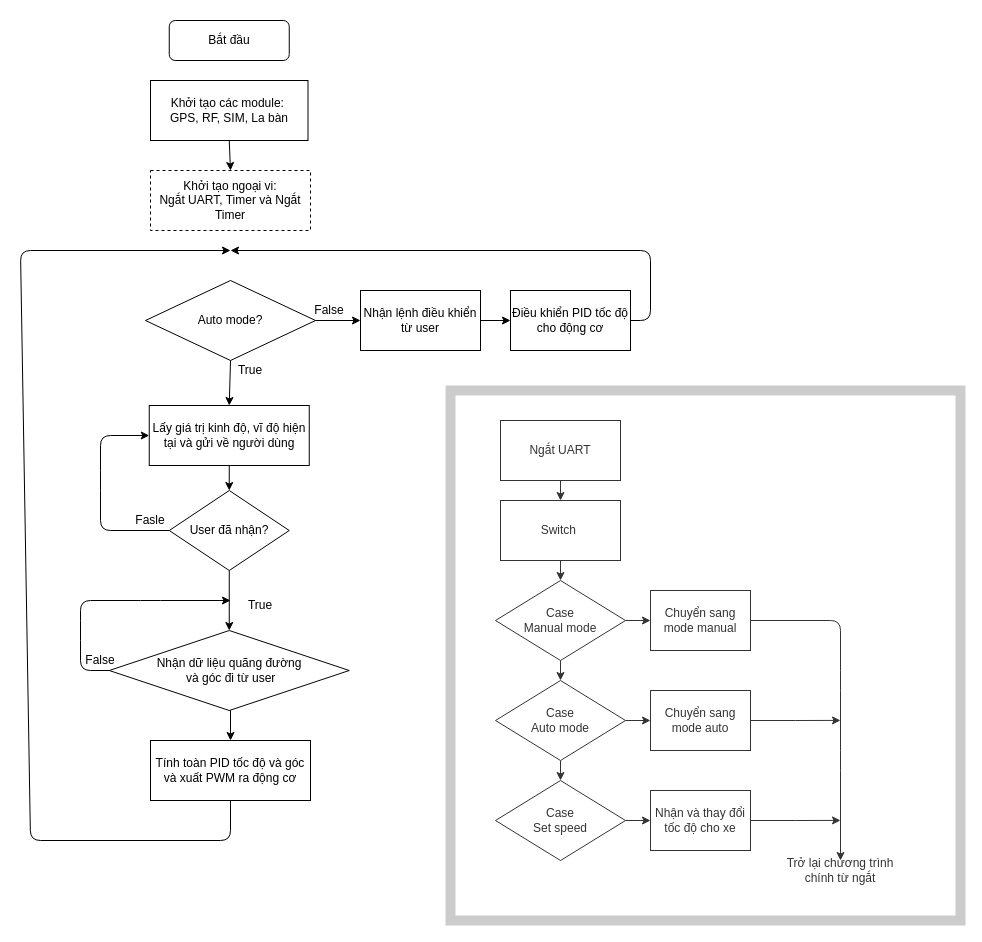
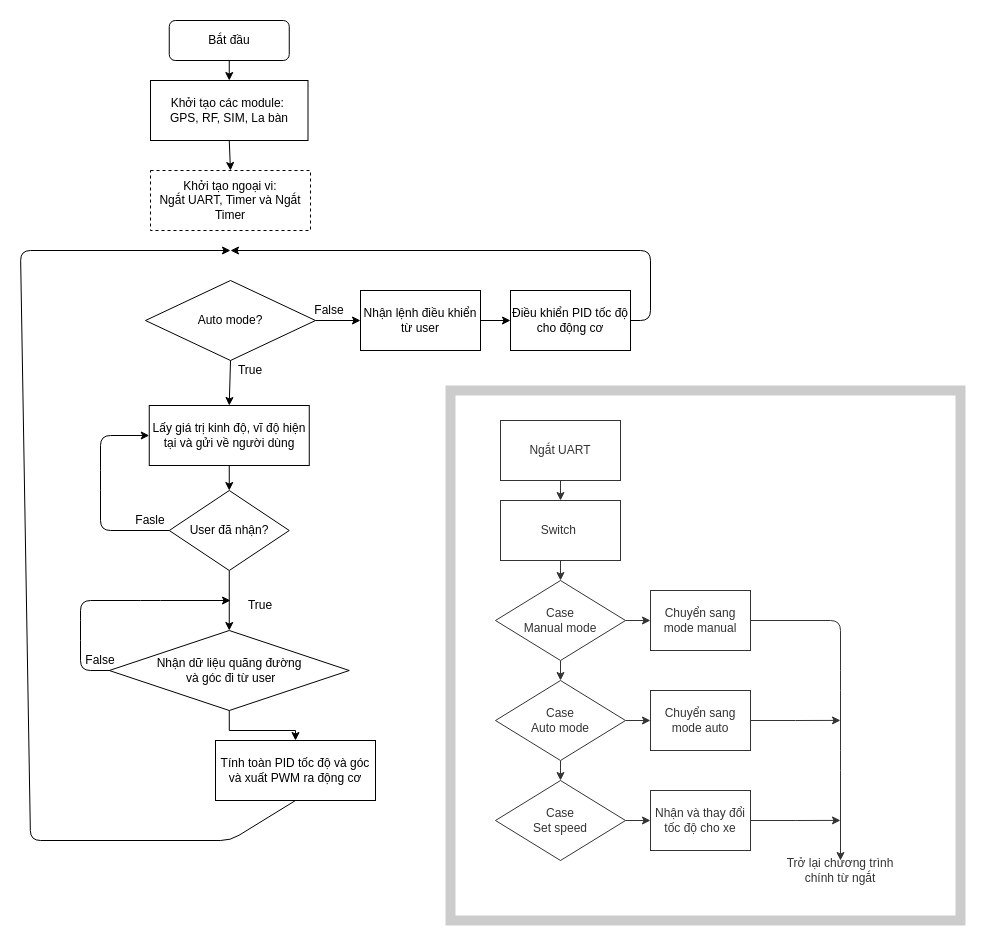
  <mxCell id="0" />
  <mxCell id="1" parent="0" />
  <mxCell id="2" value="Bắt đầu" style="rounded=1;whiteSpace=wrap;html=1;fontSize=12;glass=0;strokeWidth=1;shadow=0;" parent="1" vertex="1"><mxGeometry x="168.75" y="20" width="120" height="40" as="geometry" /></mxCell>
  <mxCell id="3" value="Khởi tạo các module:&amp;nbsp;&lt;br&gt;GPS, RF, SIM, La bàn" style="rounded=0;whiteSpace=wrap;html=1;" vertex="1" parent="1"><mxGeometry x="150" y="80" width="157.5" height="60" as="geometry" /></mxCell>
  <mxCell id="4" style="edgeStyle=orthogonalEdgeStyle;rounded=0;orthogonalLoop=1;jettySize=auto;html=1;exitX=0.5;exitY=1;exitDx=0;exitDy=0;entryX=0.5;entryY=0;entryDx=0;entryDy=0;" edge="1" parent="1" source="5" target="22"><mxGeometry relative="1" as="geometry" /></mxCell>
  <mxCell id="5" value="User đã nhận?" style="rhombus;whiteSpace=wrap;html=1;" vertex="1" parent="1"><mxGeometry x="168.75" y="490" width="120" height="80" as="geometry" /></mxCell>
  <mxCell id="6" value="Lấy giá trị kinh độ, vĩ độ hiện tại và gửi về người dùng" style="rounded=0;whiteSpace=wrap;html=1;" vertex="1" parent="1"><mxGeometry x="148.75" y="405" width="160" height="60" as="geometry" /></mxCell>
  <mxCell id="7" value="" style="endArrow=classic;html=1;exitX=0;exitY=0.5;exitDx=0;exitDy=0;entryX=0;entryY=0.5;entryDx=0;entryDy=0;" edge="1" parent="1" source="5" target="6"><mxGeometry width="50" height="50" relative="1" as="geometry"><mxPoint x="220" y="485" as="sourcePoint" /><mxPoint x="270" y="435" as="targetPoint" /><Array as="points"><mxPoint x="100" y="530" /><mxPoint x="100" y="480" /><mxPoint x="100" y="435" /></Array></mxGeometry></mxCell>
+ <mxCell id="8" value="" style="endArrow=classic;html=1;exitX=0.5;exitY=1;exitDx=0;exitDy=0;" edge="1" parent="1" source="2" target="3"><mxGeometry width="50" height="50" relative="1" as="geometry"><mxPoint x="220" y="240" as="sourcePoint" /><mxPoint x="270" y="190" as="targetPoint" /></mxGeometry></mxCell>
  <mxCell id="9" value="" style="endArrow=classic;html=1;exitX=0.5;exitY=1;exitDx=0;exitDy=0;entryX=0.5;entryY=0;entryDx=0;entryDy=0;" edge="1" parent="1" source="6" target="5"><mxGeometry width="50" height="50" relative="1" as="geometry"><mxPoint x="250" y="265" as="sourcePoint" /><mxPoint x="250" y="315" as="targetPoint" /></mxGeometry></mxCell>
  <mxCell id="10" style="edgeStyle=orthogonalEdgeStyle;rounded=0;orthogonalLoop=1;jettySize=auto;html=1;exitX=1;exitY=0.5;exitDx=0;exitDy=0;entryX=0;entryY=0.5;entryDx=0;entryDy=0;" edge="1" parent="1" source="11" target="15"><mxGeometry relative="1" as="geometry" /></mxCell>
  <mxCell id="11" value="Auto mode?" style="rhombus;whiteSpace=wrap;html=1;" vertex="1" parent="1"><mxGeometry x="145" y="280" width="170" height="80" as="geometry" /></mxCell>
  <mxCell id="12" value="" style="endArrow=classic;html=1;exitX=0.5;exitY=1;exitDx=0;exitDy=0;entryX=0.5;entryY=0;entryDx=0;entryDy=0;" edge="1" parent="1" source="11" target="6"><mxGeometry width="50" height="50" relative="1" as="geometry"><mxPoint x="220" y="350" as="sourcePoint" /><mxPoint x="270" y="300" as="targetPoint" /></mxGeometry></mxCell>
  <mxCell id="13" value="True" style="text;html=1;strokeColor=none;fillColor=none;align=center;verticalAlign=middle;whiteSpace=wrap;rounded=0;" vertex="1" parent="1"><mxGeometry x="230" y="360" width="40" height="20" as="geometry" /></mxCell>
  <mxCell id="14" style="edgeStyle=orthogonalEdgeStyle;rounded=0;orthogonalLoop=1;jettySize=auto;html=1;exitX=1;exitY=0.5;exitDx=0;exitDy=0;entryX=0;entryY=0.5;entryDx=0;entryDy=0;" edge="1" parent="1" source="15" target="18"><mxGeometry relative="1" as="geometry" /></mxCell>
  <mxCell id="15" value="Nhận lệnh điều khiển từ user" style="rounded=0;whiteSpace=wrap;html=1;" vertex="1" parent="1"><mxGeometry x="360" y="290" width="120" height="60" as="geometry" /></mxCell>
  <mxCell id="16" value="Khởi tạo ngoại vi:&lt;br&gt;Ngắt UART, Timer và Ngắt Timer" style="rounded=0;whiteSpace=wrap;html=1;dashed=1;" vertex="1" parent="1"><mxGeometry x="150" y="170" width="160" height="60" as="geometry" /></mxCell>
  <mxCell id="17" value="" style="endArrow=classic;html=1;exitX=0.5;exitY=1;exitDx=0;exitDy=0;entryX=0.5;entryY=0;entryDx=0;entryDy=0;" edge="1" parent="1" source="3" target="16"><mxGeometry width="50" height="50" relative="1" as="geometry"><mxPoint x="220" y="230" as="sourcePoint" /><mxPoint x="270" y="180" as="targetPoint" /></mxGeometry></mxCell>
  <mxCell id="18" value="Điều khiển PID tốc độ cho động cơ" style="rounded=0;whiteSpace=wrap;html=1;" vertex="1" parent="1"><mxGeometry x="510" y="290" width="120" height="60" as="geometry" /></mxCell>
  <mxCell id="19" value="" style="endArrow=classic;html=1;exitX=1;exitY=0.5;exitDx=0;exitDy=0;" edge="1" parent="1" source="18"><mxGeometry width="50" height="50" relative="1" as="geometry"><mxPoint x="220" y="320" as="sourcePoint" /><mxPoint x="230" y="250" as="targetPoint" /><Array as="points"><mxPoint x="650" y="320" /><mxPoint x="650" y="250" /></Array></mxGeometry></mxCell>
  <mxCell id="20" value="False" style="text;html=1;strokeColor=none;fillColor=none;align=center;verticalAlign=middle;whiteSpace=wrap;rounded=0;" vertex="1" parent="1"><mxGeometry x="308.75" y="300" width="40" height="20" as="geometry" /></mxCell>
  <mxCell id="21" style="edgeStyle=orthogonalEdgeStyle;rounded=0;orthogonalLoop=1;jettySize=auto;html=1;exitX=0.5;exitY=1;exitDx=0;exitDy=0;entryX=0.5;entryY=0;entryDx=0;entryDy=0;" edge="1" parent="1" source="22" target="27"><mxGeometry relative="1" as="geometry" /></mxCell>
  <mxCell id="22" value="Nhận dữ liệu quãng đường&lt;br&gt;&amp;nbsp;và góc đi từ user" style="rhombus;whiteSpace=wrap;html=1;" vertex="1" parent="1"><mxGeometry x="108.75" y="630" width="240" height="80" as="geometry" /></mxCell>
  <mxCell id="23" value="Fasle" style="text;html=1;strokeColor=none;fillColor=none;align=center;verticalAlign=middle;whiteSpace=wrap;rounded=0;" vertex="1" parent="1"><mxGeometry x="130" y="510" width="40" height="20" as="geometry" /></mxCell>
  <mxCell id="24" value="True" style="text;html=1;strokeColor=none;fillColor=none;align=center;verticalAlign=middle;whiteSpace=wrap;rounded=0;" vertex="1" parent="1"><mxGeometry x="240" y="595" width="40" height="20" as="geometry" /></mxCell>
  <mxCell id="25" value="" style="endArrow=classic;html=1;exitX=0;exitY=0.5;exitDx=0;exitDy=0;" edge="1" parent="1" source="22"><mxGeometry width="50" height="50" relative="1" as="geometry"><mxPoint x="210" y="700" as="sourcePoint" /><mxPoint x="230" y="600" as="targetPoint" /><Array as="points"><mxPoint x="80" y="670" /><mxPoint x="80" y="630" /><mxPoint x="80" y="600" /><mxPoint x="150" y="600" /></Array></mxGeometry></mxCell>
  <mxCell id="26" value="False" style="text;html=1;strokeColor=none;fillColor=none;align=center;verticalAlign=middle;whiteSpace=wrap;rounded=0;" vertex="1" parent="1"><mxGeometry x="80" y="650" width="40" height="20" as="geometry" /></mxCell>
- <mxCell id="27" value="Tính toàn PID tốc độ và góc và xuất PWM ra động cơ" style="rounded=0;whiteSpace=wrap;html=1;" vertex="1" parent="1"><mxGeometry x="150" y="740" width="160" height="60" as="geometry" /></mxCell>
+ <mxCell id="27" value="Tính toàn PID tốc độ và góc và xuất PWM ra động cơ" style="rounded=0;whiteSpace=wrap;html=1;" vertex="1" parent="1"><mxGeometry x="215" y="740" width="160" height="60" as="geometry" /></mxCell>
  <mxCell id="28" value="" style="endArrow=classic;html=1;exitX=0.5;exitY=1;exitDx=0;exitDy=0;" edge="1" parent="1" source="27"><mxGeometry width="50" height="50" relative="1" as="geometry"><mxPoint x="130" y="880" as="sourcePoint" /><mxPoint x="230" y="250" as="targetPoint" /><Array as="points"><mxPoint x="230" y="840" /><mxPoint x="30" y="840" /><mxPoint x="20" y="250" /></Array></mxGeometry></mxCell>
  <mxCell id="29" style="edgeStyle=orthogonalEdgeStyle;rounded=0;orthogonalLoop=1;jettySize=auto;html=1;exitX=0.5;exitY=1;exitDx=0;exitDy=0;entryX=0.5;entryY=0;entryDx=0;entryDy=0;" edge="1" parent="1" source="30" target="32"><mxGeometry relative="1" as="geometry" /></mxCell>
  <mxCell id="30" value="Ngắt UART" style="rounded=0;whiteSpace=wrap;html=1;" vertex="1" parent="1"><mxGeometry x="500" y="420" width="120" height="60" as="geometry" /></mxCell>
  <mxCell id="31" style="edgeStyle=orthogonalEdgeStyle;rounded=0;orthogonalLoop=1;jettySize=auto;html=1;exitX=0.5;exitY=1;exitDx=0;exitDy=0;entryX=0.5;entryY=0;entryDx=0;entryDy=0;" edge="1" parent="1" source="32" target="35"><mxGeometry relative="1" as="geometry" /></mxCell>
  <mxCell id="32" value="Switch&amp;nbsp;" style="rounded=0;whiteSpace=wrap;html=1;" vertex="1" parent="1"><mxGeometry x="500" y="500" width="120" height="60" as="geometry" /></mxCell>
  <mxCell id="33" style="edgeStyle=orthogonalEdgeStyle;rounded=0;orthogonalLoop=1;jettySize=auto;html=1;exitX=0.5;exitY=1;exitDx=0;exitDy=0;entryX=0.5;entryY=0;entryDx=0;entryDy=0;" edge="1" parent="1" source="35" target="38"><mxGeometry relative="1" as="geometry" /></mxCell>
  <mxCell id="34" style="edgeStyle=orthogonalEdgeStyle;rounded=0;orthogonalLoop=1;jettySize=auto;html=1;exitX=1;exitY=0.5;exitDx=0;exitDy=0;entryX=0;entryY=0.5;entryDx=0;entryDy=0;" edge="1" parent="1" source="35" target="41"><mxGeometry relative="1" as="geometry" /></mxCell>
  <mxCell id="35" value="Case&lt;br&gt;Manual mode" style="rhombus;whiteSpace=wrap;html=1;" vertex="1" parent="1"><mxGeometry x="495" y="580" width="130" height="80" as="geometry" /></mxCell>
  <mxCell id="36" style="edgeStyle=orthogonalEdgeStyle;rounded=0;orthogonalLoop=1;jettySize=auto;html=1;exitX=0.5;exitY=1;exitDx=0;exitDy=0;entryX=0.5;entryY=0;entryDx=0;entryDy=0;" edge="1" parent="1" source="38" target="40"><mxGeometry relative="1" as="geometry" /></mxCell>
  <mxCell id="37" style="edgeStyle=orthogonalEdgeStyle;rounded=0;orthogonalLoop=1;jettySize=auto;html=1;exitX=1;exitY=0.5;exitDx=0;exitDy=0;entryX=0;entryY=0.5;entryDx=0;entryDy=0;" edge="1" parent="1" source="38" target="43"><mxGeometry relative="1" as="geometry" /></mxCell>
  <mxCell id="38" value="Case&lt;br&gt;Auto mode" style="rhombus;whiteSpace=wrap;html=1;" vertex="1" parent="1"><mxGeometry x="495" y="680" width="130" height="80" as="geometry" /></mxCell>
  <mxCell id="39" style="edgeStyle=orthogonalEdgeStyle;rounded=0;orthogonalLoop=1;jettySize=auto;html=1;exitX=1;exitY=0.5;exitDx=0;exitDy=0;entryX=0;entryY=0.5;entryDx=0;entryDy=0;" edge="1" parent="1" source="40" target="45"><mxGeometry relative="1" as="geometry" /></mxCell>
  <mxCell id="40" value="Case&lt;br&gt;Set speed" style="rhombus;whiteSpace=wrap;html=1;" vertex="1" parent="1"><mxGeometry x="495" y="780" width="130" height="80" as="geometry" /></mxCell>
  <mxCell id="41" value="Chuyển sang mode manual" style="rounded=0;whiteSpace=wrap;html=1;" vertex="1" parent="1"><mxGeometry x="650" y="590" width="100" height="60" as="geometry" /></mxCell>
  <mxCell id="42" style="edgeStyle=orthogonalEdgeStyle;rounded=0;orthogonalLoop=1;jettySize=auto;html=1;exitX=1;exitY=0.5;exitDx=0;exitDy=0;" edge="1" parent="1" source="43"><mxGeometry relative="1" as="geometry"><mxPoint x="840" y="719.897" as="targetPoint" /></mxGeometry></mxCell>
  <mxCell id="43" value="Chuyển sang mode auto" style="rounded=0;whiteSpace=wrap;html=1;" vertex="1" parent="1"><mxGeometry x="650" y="690" width="100" height="60" as="geometry" /></mxCell>
  <mxCell id="44" style="edgeStyle=orthogonalEdgeStyle;rounded=0;orthogonalLoop=1;jettySize=auto;html=1;exitX=1;exitY=0.5;exitDx=0;exitDy=0;" edge="1" parent="1" source="45"><mxGeometry relative="1" as="geometry"><mxPoint x="840" y="819.897" as="targetPoint" /></mxGeometry></mxCell>
  <mxCell id="45" value="Nhận và thay đổi tốc độ cho xe" style="rounded=0;whiteSpace=wrap;html=1;" vertex="1" parent="1"><mxGeometry x="650" y="790" width="100" height="60" as="geometry" /></mxCell>
  <mxCell id="46" value="Trở lại chương trình chính từ ngắt" style="text;html=1;strokeColor=none;fillColor=none;align=center;verticalAlign=middle;whiteSpace=wrap;rounded=0;" vertex="1" parent="1"><mxGeometry x="780" y="860" width="120" height="20" as="geometry" /></mxCell>
  <mxCell id="47" value="" style="endArrow=classic;html=1;exitX=1;exitY=0.5;exitDx=0;exitDy=0;entryX=0.5;entryY=0;entryDx=0;entryDy=0;" edge="1" parent="1" source="41" target="46"><mxGeometry width="50" height="50" relative="1" as="geometry"><mxPoint x="570" y="720" as="sourcePoint" /><mxPoint x="620" y="670" as="targetPoint" /><Array as="points"><mxPoint x="840" y="620" /><mxPoint x="840" y="680" /><mxPoint x="840" y="760" /></Array></mxGeometry></mxCell>
  <mxCell id="48" value="" style="rounded=0;whiteSpace=wrap;html=1;opacity=20;strokeWidth=10;perimeterSpacing=7;" vertex="1" parent="1"><mxGeometry x="450" y="390" width="510" height="530" as="geometry" /></mxCell>
